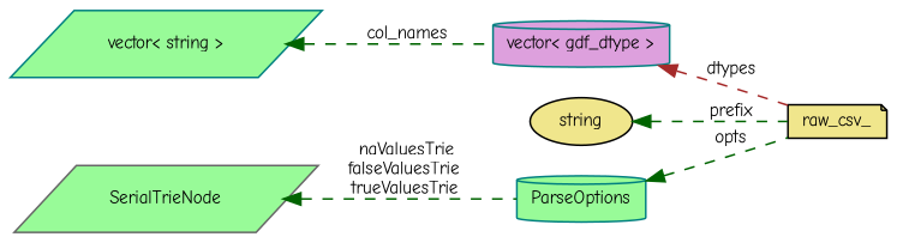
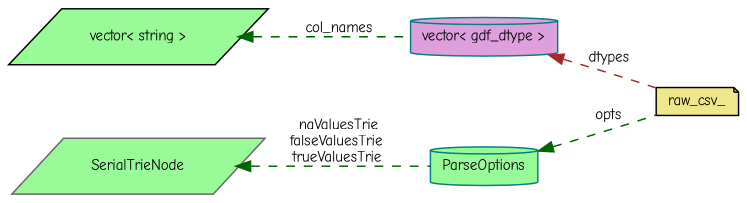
  digraph {
    fontname="Comic Neue"
    rankdir=LR
    node [color=black fillcolor=palegreen fontname="Comic Neue" fontsize=10 shape=cylinder style=filled]
    edge [color=darkgreen dir=back fontname="Comic Neue" fontsize=10 labelfontname=Helvetica labelfontsize=10 style=dashed]
    n1 [fillcolor=khaki fontcolor=black height=0.2 label=raw_csv_ shape=note width=0.4]
    n2 [color=teal fillcolor=plum height=0.2 label="vector\< gdf_dtype \>" width=0.4]
-   n3 [fillcolor=khaki height=0.2 label=string shape=ellipse width=0.4]
-   n4 [color=teal height=0.2 label="vector\< string \>" shape=parallelogram width=0.4]
+   n4 [height=0.2 label="vector\< string \>" shape=parallelogram width=0.4]
    n5 [color=teal height=0.2 label=ParseOptions width=0.4]
    n6 [color=gray40 height=0.2 label=SerialTrieNode shape=parallelogram width=0.4]
    n2 -> n1 [color=brown label=" dtypes"]
-   n3 -> n1 [label=" prefix"]
    n4 -> n2 [label=" col_names"]
    n5 -> n1 [label=" opts"]
    n6 -> n5 [label=" naValuesTrie\nfalseValuesTrie\ntrueValuesTrie"]
  }
